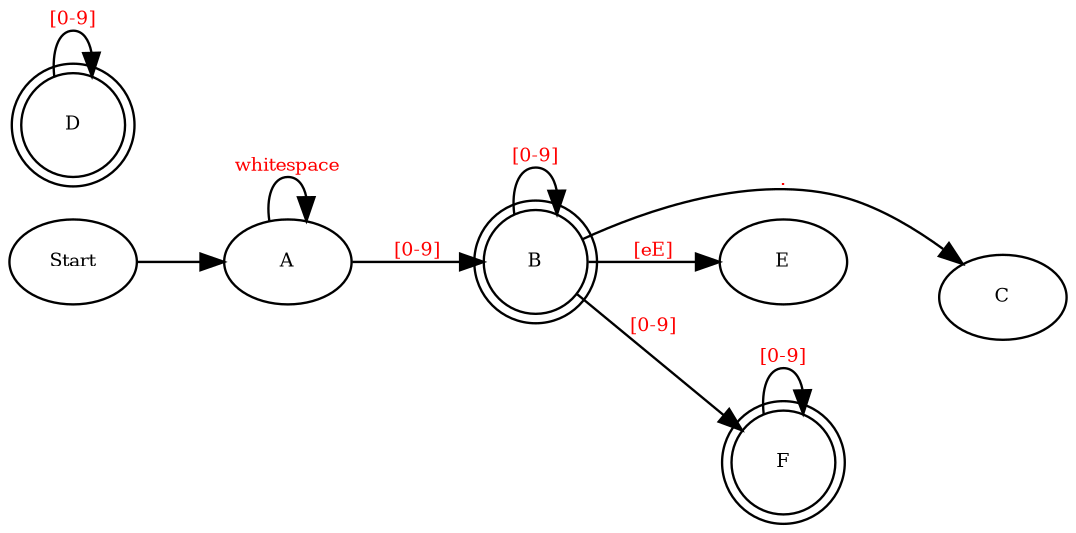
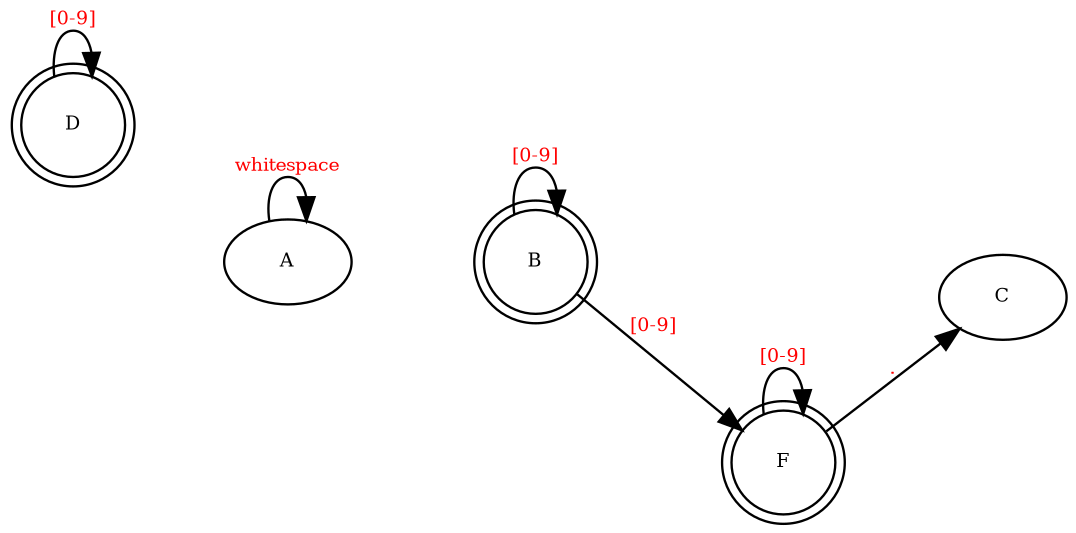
  digraph {
    rankdir=LR
    node [fontsize=8]
    edge [fontcolor=red fontsize=8]
-   Start
    A
    B [shape=doublecircle]
    C
-   E
    F [shape=doublecircle]
    D [shape=doublecircle]
-   Start -> A
    A -> A [label=whitespace]
-   A -> B [label="[0-9]"]
    B -> B [label="[0-9]"]
-   B -> C [label="."]
-   B -> E [label="[eE]"]
+   F -> C [label="."]
    B -> F [label="[0-9]"]
    F -> F [label="[0-9]"]
    D -> D [label="[0-9]"]
  }
